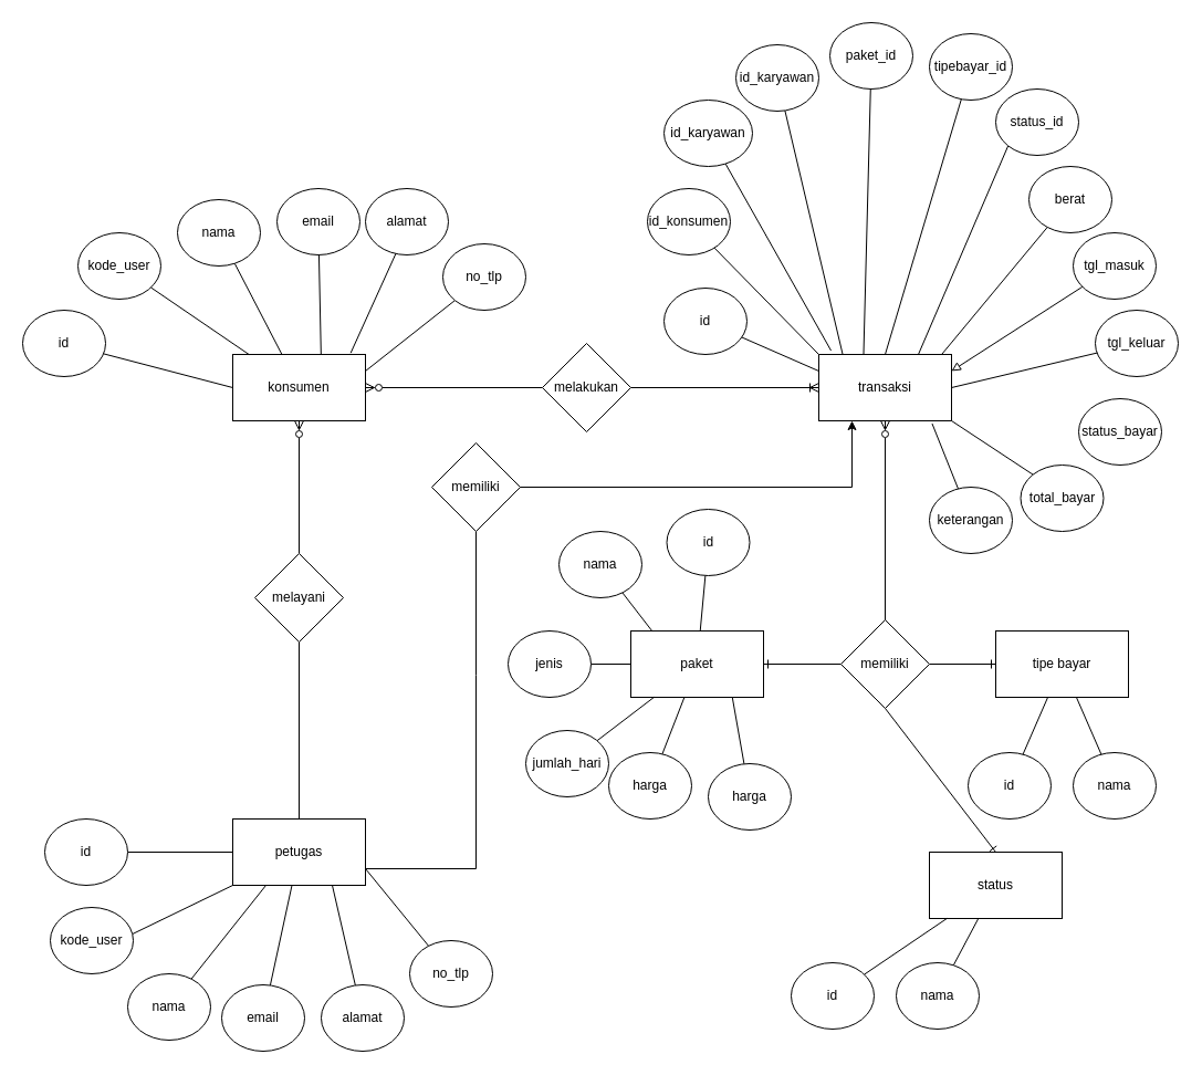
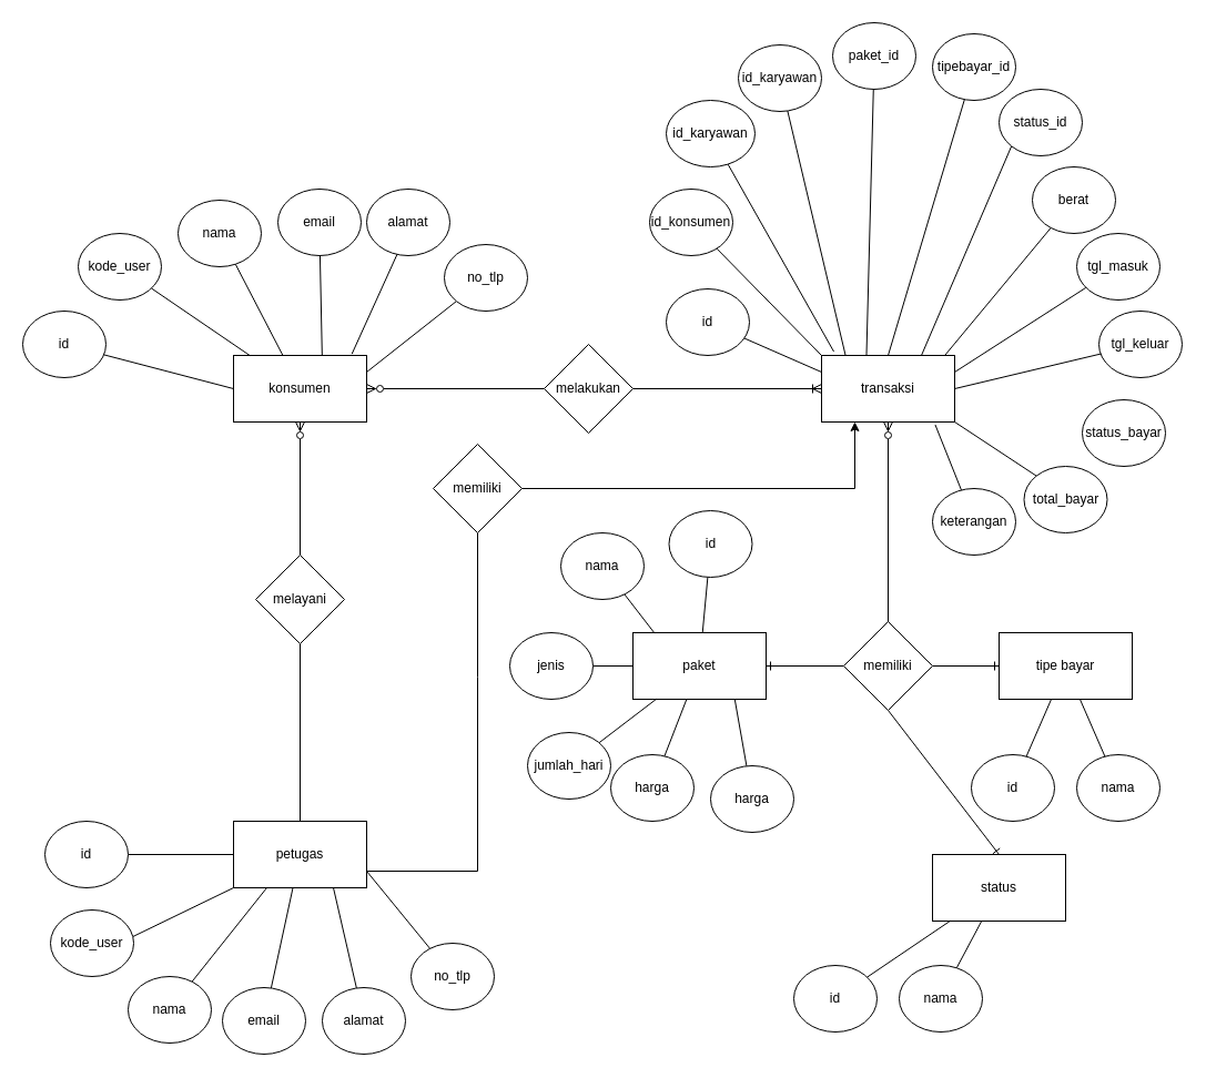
  <mxCell id="0" />
  <mxCell id="1" parent="0" />
  <mxCell id="2" style="edgeStyle=none;rounded=0;orthogonalLoop=1;jettySize=auto;html=1;entryX=0.333;entryY=0.333;entryDx=0;entryDy=0;entryPerimeter=0;endArrow=none;endFill=0;" parent="1" source="74" target="11" edge="1"><mxGeometry relative="1" as="geometry" /></mxCell>
  <mxCell id="3" style="edgeStyle=none;rounded=0;orthogonalLoop=1;jettySize=auto;html=1;entryX=0.75;entryY=0.833;entryDx=0;entryDy=0;entryPerimeter=0;endArrow=none;endFill=0;" parent="1" source="56" target="18" edge="1"><mxGeometry relative="1" as="geometry" /></mxCell>
  <mxCell id="4" style="edgeStyle=none;rounded=0;orthogonalLoop=1;jettySize=auto;html=1;endArrow=none;endFill=0;entryX=0.667;entryY=0.167;entryDx=0;entryDy=0;entryPerimeter=0;" parent="1" source="27" target="9" edge="1"><mxGeometry relative="1" as="geometry"><mxPoint x="288" y="310" as="targetPoint" /></mxGeometry></mxCell>
  <mxCell id="5" style="edgeStyle=orthogonalEdgeStyle;rounded=0;orthogonalLoop=1;jettySize=auto;html=1;endArrow=none;endFill=0;startArrow=ERzeroToMany;startFill=0;" parent="1" source="9" target="15" edge="1"><mxGeometry relative="1" as="geometry" /></mxCell>
  <mxCell id="6" style="edgeStyle=orthogonalEdgeStyle;rounded=0;orthogonalLoop=1;jettySize=auto;html=1;exitX=0.5;exitY=1;exitDx=0;exitDy=0;entryX=0.5;entryY=0;entryDx=0;entryDy=0;startArrow=none;startFill=0;endArrow=none;endFill=0;" parent="1" source="25" target="13" edge="1"><mxGeometry relative="1" as="geometry" /></mxCell>
  <mxCell id="7" style="rounded=0;orthogonalLoop=1;jettySize=auto;html=1;endArrow=none;endFill=0;" parent="1" source="9" target="26" edge="1"><mxGeometry relative="1" as="geometry" /></mxCell>
  <mxCell id="8" style="edgeStyle=none;rounded=0;orthogonalLoop=1;jettySize=auto;html=1;endArrow=none;endFill=0;exitX=0;exitY=0.5;exitDx=0;exitDy=0;" parent="1" source="9" target="30" edge="1"><mxGeometry relative="1" as="geometry"><mxPoint x="200" y="340" as="sourcePoint" /></mxGeometry></mxCell>
  <mxCell id="9" value="konsumen" style="rounded=0;whiteSpace=wrap;html=1;" parent="1" vertex="1"><mxGeometry x="210" y="320" width="120" height="60" as="geometry" /></mxCell>
  <mxCell id="10" style="rounded=0;orthogonalLoop=1;jettySize=auto;html=1;exitX=0.5;exitY=1;exitDx=0;exitDy=0;startArrow=ERzeroToMany;startFill=0;endArrow=none;endFill=0;" parent="1" source="11" edge="1"><mxGeometry relative="1" as="geometry"><mxPoint x="800" y="580" as="targetPoint" /></mxGeometry></mxCell>
  <mxCell id="11" value="transaksi" style="rounded=0;whiteSpace=wrap;html=1;" parent="1" vertex="1"><mxGeometry x="740" y="320" width="120" height="60" as="geometry" /></mxCell>
  <mxCell id="12" style="rounded=0;orthogonalLoop=1;jettySize=auto;html=1;entryX=0.25;entryY=1;entryDx=0;entryDy=0;exitX=1;exitY=0.75;exitDx=0;exitDy=0;startArrow=none;" parent="1" source="92" target="11" edge="1"><mxGeometry relative="1" as="geometry"><mxPoint x="770" y="430" as="targetPoint" /><mxPoint x="330" y="780" as="sourcePoint" /><Array as="points"><mxPoint x="430" y="440" /><mxPoint x="770" y="440" /></Array></mxGeometry></mxCell>
  <mxCell id="13" value="petugas" style="rounded=0;whiteSpace=wrap;html=1;" parent="1" vertex="1"><mxGeometry x="210" y="740" width="120" height="60" as="geometry" /></mxCell>
  <mxCell id="14" style="edgeStyle=orthogonalEdgeStyle;rounded=0;orthogonalLoop=1;jettySize=auto;html=1;exitX=1;exitY=0.5;exitDx=0;exitDy=0;endArrow=ERoneToMany;endFill=0;" parent="1" source="15" target="11" edge="1"><mxGeometry relative="1" as="geometry" /></mxCell>
  <mxCell id="15" value="melakukan" style="rhombus;whiteSpace=wrap;html=1;" parent="1" vertex="1"><mxGeometry x="490" y="310" width="80" height="80" as="geometry" /></mxCell>
  <mxCell id="16" style="rounded=0;orthogonalLoop=1;jettySize=auto;html=1;startArrow=none;startFill=0;endArrow=ERone;endFill=0;" parent="1" source="23" target="18" edge="1"><mxGeometry relative="1" as="geometry" /></mxCell>
  <mxCell id="17" style="edgeStyle=none;rounded=0;orthogonalLoop=1;jettySize=auto;html=1;endArrow=none;endFill=0;" parent="1" source="18" target="55" edge="1"><mxGeometry relative="1" as="geometry" /></mxCell>
  <mxCell id="18" value="paket" style="rounded=0;whiteSpace=wrap;html=1;" parent="1" vertex="1"><mxGeometry x="570" y="570" width="120" height="60" as="geometry" /></mxCell>
  <mxCell id="19" value="tipe bayar" style="rounded=0;whiteSpace=wrap;html=1;" parent="1" vertex="1"><mxGeometry x="900" y="570" width="120" height="60" as="geometry" /></mxCell>
  <mxCell id="20" value="status" style="rounded=0;whiteSpace=wrap;html=1;" parent="1" vertex="1"><mxGeometry x="840" y="770" width="120" height="60" as="geometry" /></mxCell>
  <mxCell id="21" style="rounded=0;orthogonalLoop=1;jettySize=auto;html=1;startArrow=ERone;startFill=0;endArrow=none;endFill=0;entryX=1;entryY=0.5;entryDx=0;entryDy=0;" parent="1" source="19" target="23" edge="1"><mxGeometry relative="1" as="geometry" /></mxCell>
  <mxCell id="22" style="rounded=0;orthogonalLoop=1;jettySize=auto;html=1;exitX=0.5;exitY=0;exitDx=0;exitDy=0;entryX=0.5;entryY=1;entryDx=0;entryDy=0;startArrow=ERone;startFill=0;endArrow=none;endFill=0;" parent="1" source="20" target="23" edge="1"><mxGeometry relative="1" as="geometry" /></mxCell>
  <mxCell id="23" value="memiliki" style="rhombus;whiteSpace=wrap;html=1;" parent="1" vertex="1"><mxGeometry x="760" y="560" width="80" height="80" as="geometry" /></mxCell>
  <mxCell id="24" value="" style="edgeStyle=orthogonalEdgeStyle;rounded=0;orthogonalLoop=1;jettySize=auto;html=1;exitX=0.5;exitY=1;exitDx=0;exitDy=0;entryX=0.5;entryY=0;entryDx=0;entryDy=0;startArrow=ERzeroToMany;startFill=0;endArrow=none;endFill=0;" parent="1" source="9" target="25" edge="1"><mxGeometry relative="1" as="geometry"><mxPoint x="270" y="380" as="sourcePoint" /><mxPoint x="270" y="740" as="targetPoint" /></mxGeometry></mxCell>
  <mxCell id="25" value="melayani" style="rhombus;whiteSpace=wrap;html=1;" parent="1" vertex="1"><mxGeometry x="230" y="500" width="80" height="80" as="geometry" /></mxCell>
  <mxCell id="26" value="nama" style="ellipse;whiteSpace=wrap;html=1;" parent="1" vertex="1"><mxGeometry x="160" y="180" width="75" height="60" as="geometry" /></mxCell>
  <mxCell id="27" value="email" style="ellipse;whiteSpace=wrap;html=1;" parent="1" vertex="1"><mxGeometry x="250" width="75" height="60" as="geometry" y="170" /></mxCell>
  <mxCell id="28" style="edgeStyle=none;rounded=0;orthogonalLoop=1;jettySize=auto;html=1;endArrow=none;endFill=0;entryX=0.122;entryY=0;entryDx=0;entryDy=0;entryPerimeter=0;" parent="1" source="29" target="9" edge="1"><mxGeometry relative="1" as="geometry"><mxPoint x="220" y="310" as="targetPoint" /></mxGeometry></mxCell>
  <mxCell id="29" value="kode_user" style="ellipse;whiteSpace=wrap;html=1;" parent="1" vertex="1"><mxGeometry x="70" y="210" width="75" height="60" as="geometry" /></mxCell>
  <mxCell id="30" value="id" style="ellipse;whiteSpace=wrap;html=1;" parent="1" vertex="1"><mxGeometry x="20" y="280" width="75" height="60" as="geometry" /></mxCell>
  <mxCell id="31" style="edgeStyle=none;rounded=0;orthogonalLoop=1;jettySize=auto;html=1;entryX=0.889;entryY=-0.022;entryDx=0;entryDy=0;endArrow=none;endFill=0;exitX=0.369;exitY=0.972;exitDx=0;exitDy=0;exitPerimeter=0;entryPerimeter=0;" parent="1" source="32" target="9" edge="1"><mxGeometry relative="1" as="geometry"><mxPoint x="400" y="260" as="sourcePoint" /></mxGeometry></mxCell>
  <mxCell id="32" value="alamat" style="ellipse;whiteSpace=wrap;html=1;" parent="1" vertex="1"><mxGeometry x="330" width="75" height="60" as="geometry" y="170" /></mxCell>
  <mxCell id="33" style="edgeStyle=none;rounded=0;orthogonalLoop=1;jettySize=auto;html=1;entryX=1;entryY=0.25;entryDx=0;entryDy=0;endArrow=none;endFill=0;" parent="1" source="34" target="9" edge="1"><mxGeometry relative="1" as="geometry" /></mxCell>
  <mxCell id="34" value="no_tlp" style="ellipse;whiteSpace=wrap;html=1;" parent="1" vertex="1"><mxGeometry x="400" y="220" width="75" height="60" as="geometry" /></mxCell>
  <mxCell id="35" style="edgeStyle=none;rounded=0;orthogonalLoop=1;jettySize=auto;html=1;entryX=0;entryY=0.5;entryDx=0;entryDy=0;endArrow=none;endFill=0;" parent="1" source="36" target="13" edge="1"><mxGeometry relative="1" as="geometry" /></mxCell>
  <mxCell id="36" value="id" style="ellipse;whiteSpace=wrap;html=1;" parent="1" vertex="1"><mxGeometry x="40" y="740" width="75" height="60" as="geometry" /></mxCell>
  <mxCell id="37" style="edgeStyle=none;rounded=0;orthogonalLoop=1;jettySize=auto;html=1;entryX=0;entryY=1;entryDx=0;entryDy=0;endArrow=none;endFill=0;exitX=0.991;exitY=0.4;exitDx=0;exitDy=0;exitPerimeter=0;" parent="1" source="38" target="13" edge="1"><mxGeometry relative="1" as="geometry" /></mxCell>
  <mxCell id="38" value="kode_user" style="ellipse;whiteSpace=wrap;html=1;" parent="1" vertex="1"><mxGeometry x="45" y="820" width="75" height="60" as="geometry" /></mxCell>
  <mxCell id="39" style="edgeStyle=none;rounded=0;orthogonalLoop=1;jettySize=auto;html=1;entryX=0.25;entryY=1;entryDx=0;entryDy=0;endArrow=none;endFill=0;" parent="1" source="40" target="13" edge="1"><mxGeometry relative="1" as="geometry" /></mxCell>
  <mxCell id="40" value="nama" style="ellipse;whiteSpace=wrap;html=1;" parent="1" vertex="1"><mxGeometry x="115" y="880" width="75" height="60" as="geometry" /></mxCell>
  <mxCell id="41" style="edgeStyle=none;rounded=0;orthogonalLoop=1;jettySize=auto;html=1;endArrow=none;endFill=0;" parent="1" source="42" target="13" edge="1"><mxGeometry relative="1" as="geometry" /></mxCell>
  <mxCell id="42" value="email" style="ellipse;whiteSpace=wrap;html=1;" parent="1" vertex="1"><mxGeometry x="200" y="890" width="75" height="60" as="geometry" /></mxCell>
  <mxCell id="43" style="edgeStyle=none;rounded=0;orthogonalLoop=1;jettySize=auto;html=1;entryX=0.75;entryY=1;entryDx=0;entryDy=0;endArrow=none;endFill=0;" parent="1" source="44" target="13" edge="1"><mxGeometry relative="1" as="geometry" /></mxCell>
  <mxCell id="44" value="alamat" style="ellipse;whiteSpace=wrap;html=1;" parent="1" vertex="1"><mxGeometry x="290" y="890" width="75" height="60" as="geometry" /></mxCell>
  <mxCell id="45" style="edgeStyle=none;rounded=0;orthogonalLoop=1;jettySize=auto;html=1;entryX=1;entryY=0.75;entryDx=0;entryDy=0;endArrow=none;endFill=0;" parent="1" source="46" target="13" edge="1"><mxGeometry relative="1" as="geometry" /></mxCell>
  <mxCell id="46" value="no_tlp" style="ellipse;whiteSpace=wrap;html=1;" parent="1" vertex="1"><mxGeometry x="370" y="850" width="75" height="60" as="geometry" /></mxCell>
  <mxCell id="47" style="edgeStyle=none;rounded=0;orthogonalLoop=1;jettySize=auto;html=1;endArrow=none;endFill=0;" parent="1" source="48" target="18" edge="1"><mxGeometry relative="1" as="geometry" /></mxCell>
  <mxCell id="48" value="id" style="ellipse;whiteSpace=wrap;html=1;" parent="1" vertex="1"><mxGeometry x="602.5" y="460" width="75" height="60" as="geometry" /></mxCell>
  <mxCell id="49" style="edgeStyle=none;rounded=0;orthogonalLoop=1;jettySize=auto;html=1;entryX=0.163;entryY=0.009;entryDx=0;entryDy=0;entryPerimeter=0;endArrow=none;endFill=0;" parent="1" source="50" target="18" edge="1"><mxGeometry relative="1" as="geometry" /></mxCell>
  <mxCell id="50" value="nama" style="ellipse;whiteSpace=wrap;html=1;" parent="1" vertex="1"><mxGeometry x="505" y="480" width="75" height="60" as="geometry" /></mxCell>
  <mxCell id="51" style="edgeStyle=none;rounded=0;orthogonalLoop=1;jettySize=auto;html=1;endArrow=none;endFill=0;" parent="1" source="52" target="18" edge="1"><mxGeometry relative="1" as="geometry" /></mxCell>
  <mxCell id="52" value="jenis" style="ellipse;whiteSpace=wrap;html=1;" parent="1" vertex="1"><mxGeometry x="459" y="570" width="75" height="60" as="geometry" /></mxCell>
  <mxCell id="53" style="edgeStyle=none;rounded=0;orthogonalLoop=1;jettySize=auto;html=1;endArrow=none;endFill=0;" parent="1" source="54" target="18" edge="1"><mxGeometry relative="1" as="geometry" /></mxCell>
  <mxCell id="54" value="jumlah_hari" style="ellipse;whiteSpace=wrap;html=1;" parent="1" vertex="1"><mxGeometry x="475" y="660" width="75" height="60" as="geometry" /></mxCell>
  <mxCell id="55" value="harga" style="ellipse;whiteSpace=wrap;html=1;" parent="1" vertex="1"><mxGeometry x="550" y="680" width="75" height="60" as="geometry" /></mxCell>
  <mxCell id="56" value="harga" style="ellipse;whiteSpace=wrap;html=1;" parent="1" vertex="1"><mxGeometry x="640" y="690" width="75" height="60" as="geometry" /></mxCell>
  <mxCell id="57" style="edgeStyle=none;rounded=0;orthogonalLoop=1;jettySize=auto;html=1;endArrow=none;endFill=0;" parent="1" source="58" target="20" edge="1"><mxGeometry relative="1" as="geometry" /></mxCell>
  <mxCell id="58" value="id" style="ellipse;whiteSpace=wrap;html=1;" parent="1" vertex="1"><mxGeometry x="715" y="870" width="75" height="60" as="geometry" /></mxCell>
  <mxCell id="59" style="edgeStyle=none;rounded=0;orthogonalLoop=1;jettySize=auto;html=1;endArrow=none;endFill=0;" parent="1" source="60" target="20" edge="1"><mxGeometry relative="1" as="geometry" /></mxCell>
  <mxCell id="60" value="nama" style="ellipse;whiteSpace=wrap;html=1;" parent="1" vertex="1"><mxGeometry x="810" y="870" width="75" height="60" as="geometry" /></mxCell>
  <mxCell id="61" style="edgeStyle=none;rounded=0;orthogonalLoop=1;jettySize=auto;html=1;endArrow=none;endFill=0;" parent="1" source="62" target="19" edge="1"><mxGeometry relative="1" as="geometry" /></mxCell>
  <mxCell id="62" value="nama" style="ellipse;whiteSpace=wrap;html=1;" parent="1" vertex="1"><mxGeometry x="970" y="680" width="75" height="60" as="geometry" /></mxCell>
  <mxCell id="63" style="edgeStyle=none;rounded=0;orthogonalLoop=1;jettySize=auto;html=1;endArrow=none;endFill=0;" parent="1" source="64" target="19" edge="1"><mxGeometry relative="1" as="geometry" /></mxCell>
  <mxCell id="64" value="id" style="ellipse;whiteSpace=wrap;html=1;" parent="1" vertex="1"><mxGeometry x="875" y="680" width="75" height="60" as="geometry" /></mxCell>
  <mxCell id="65" style="edgeStyle=none;rounded=0;orthogonalLoop=1;jettySize=auto;html=1;entryX=0;entryY=0.25;entryDx=0;entryDy=0;endArrow=none;endFill=0;" parent="1" source="66" target="11" edge="1"><mxGeometry relative="1" as="geometry" /></mxCell>
  <mxCell id="66" value="id" style="ellipse;whiteSpace=wrap;html=1;" parent="1" vertex="1"><mxGeometry x="600" y="260" width="75" height="60" as="geometry" /></mxCell>
  <mxCell id="67" style="edgeStyle=none;rounded=0;orthogonalLoop=1;jettySize=auto;html=1;entryX=1;entryY=0.25;entryDx=0;entryDy=0;endArrow=none;endFill=0;" parent="1" source="13" target="13" edge="1"><mxGeometry relative="1" as="geometry" /></mxCell>
  <mxCell id="68" style="edgeStyle=none;rounded=0;orthogonalLoop=1;jettySize=auto;html=1;entryX=0;entryY=0;entryDx=0;entryDy=0;endArrow=none;endFill=0;" parent="1" source="69" target="11" edge="1"><mxGeometry relative="1" as="geometry" /></mxCell>
  <mxCell id="69" value="id_konsumen" style="ellipse;whiteSpace=wrap;html=1;" parent="1" vertex="1"><mxGeometry x="585" width="75" height="60" as="geometry" y="170" /></mxCell>
  <mxCell id="70" style="edgeStyle=none;rounded=0;orthogonalLoop=1;jettySize=auto;html=1;entryX=0.092;entryY=-0.058;entryDx=0;entryDy=0;entryPerimeter=0;endArrow=none;endFill=0;" parent="1" source="71" target="11" edge="1"><mxGeometry relative="1" as="geometry" /></mxCell>
  <mxCell id="71" value="id_karyawan" style="ellipse;whiteSpace=wrap;html=1;" parent="1" vertex="1"><mxGeometry x="600" y="90" width="80" height="60" as="geometry" /></mxCell>
  <mxCell id="72" style="edgeStyle=none;rounded=0;orthogonalLoop=1;jettySize=auto;html=1;entryX=0.179;entryY=-0.008;entryDx=0;entryDy=0;entryPerimeter=0;endArrow=none;endFill=0;" parent="1" source="73" target="11" edge="1"><mxGeometry relative="1" as="geometry" /></mxCell>
  <mxCell id="73" value="id_karyawan" style="ellipse;whiteSpace=wrap;html=1;" parent="1" vertex="1"><mxGeometry x="665" y="40" width="75" height="60" as="geometry" /></mxCell>
  <mxCell id="74" value="paket_id" style="ellipse;whiteSpace=wrap;html=1;" parent="1" vertex="1"><mxGeometry x="750" y="20" width="75" height="60" as="geometry" /></mxCell>
  <mxCell id="75" style="edgeStyle=none;rounded=0;orthogonalLoop=1;jettySize=auto;html=1;endArrow=none;endFill=0;" parent="1" source="76" edge="1"><mxGeometry relative="1" as="geometry"><mxPoint x="800" y="320" as="targetPoint" /></mxGeometry></mxCell>
  <mxCell id="76" value="tipebayar_id" style="ellipse;whiteSpace=wrap;html=1;" parent="1" vertex="1"><mxGeometry x="840" y="30" width="75" height="60" as="geometry" /></mxCell>
  <mxCell id="77" style="edgeStyle=none;rounded=0;orthogonalLoop=1;jettySize=auto;html=1;exitX=0;exitY=1;exitDx=0;exitDy=0;entryX=0.75;entryY=0;entryDx=0;entryDy=0;endArrow=none;endFill=0;" parent="1" source="78" target="11" edge="1"><mxGeometry relative="1" as="geometry" /></mxCell>
  <mxCell id="78" value="status_id" style="ellipse;whiteSpace=wrap;html=1;" parent="1" vertex="1"><mxGeometry x="900" y="80" width="75" height="60" as="geometry" /></mxCell>
  <mxCell id="79" style="edgeStyle=none;rounded=0;orthogonalLoop=1;jettySize=auto;html=1;entryX=0.929;entryY=-0.008;entryDx=0;entryDy=0;entryPerimeter=0;endArrow=none;endFill=0;" parent="1" source="80" target="11" edge="1"><mxGeometry relative="1" as="geometry" /></mxCell>
  <mxCell id="80" value="berat" style="ellipse;whiteSpace=wrap;html=1;" parent="1" vertex="1"><mxGeometry x="930" y="150" width="75" height="60" as="geometry" /></mxCell>
- <mxCell id="81" style="edgeStyle=none;rounded=0;orthogonalLoop=1;jettySize=auto;html=1;entryX=1;entryY=0.25;entryDx=0;entryDy=0;endArrow=block;endFill=0;" parent="1" source="82" target="11" edge="1"><mxGeometry relative="1" as="geometry" /></mxCell>
+ <mxCell id="81" style="edgeStyle=none;rounded=0;orthogonalLoop=1;jettySize=auto;html=1;entryX=1;entryY=0.25;entryDx=0;entryDy=0;endArrow=none;endFill=0;" parent="1" source="82" target="11" edge="1"><mxGeometry relative="1" as="geometry" /></mxCell>
  <mxCell id="82" value="tgl_masuk" style="ellipse;whiteSpace=wrap;html=1;" parent="1" vertex="1"><mxGeometry x="970" y="210" width="75" height="60" as="geometry" /></mxCell>
  <mxCell id="83" style="edgeStyle=none;rounded=0;orthogonalLoop=1;jettySize=auto;html=1;entryX=1;entryY=0.5;entryDx=0;entryDy=0;endArrow=none;endFill=0;" parent="1" source="84" target="11" edge="1"><mxGeometry relative="1" as="geometry" /></mxCell>
  <mxCell id="84" value="tgl_keluar" style="ellipse;whiteSpace=wrap;html=1;" parent="1" vertex="1"><mxGeometry x="990" y="280" width="75" height="60" as="geometry" /></mxCell>
  <mxCell id="85" value="status_bayar" style="ellipse;whiteSpace=wrap;html=1;" parent="1" vertex="1"><mxGeometry x="975" y="360" width="75" height="60" as="geometry" /></mxCell>
  <mxCell id="86" style="edgeStyle=none;rounded=0;orthogonalLoop=1;jettySize=auto;html=1;exitX=0;exitY=0;exitDx=0;exitDy=0;entryX=1;entryY=1;entryDx=0;entryDy=0;endArrow=none;endFill=0;" parent="1" source="87" target="11" edge="1"><mxGeometry relative="1" as="geometry" /></mxCell>
  <mxCell id="87" value="total_bayar" style="ellipse;whiteSpace=wrap;html=1;" parent="1" vertex="1"><mxGeometry x="922.5" y="420" width="75" height="60" as="geometry" /></mxCell>
  <mxCell id="88" style="edgeStyle=none;rounded=0;orthogonalLoop=1;jettySize=auto;html=1;entryX=0.854;entryY=1.042;entryDx=0;entryDy=0;entryPerimeter=0;endArrow=none;endFill=0;" parent="1" source="89" target="11" edge="1"><mxGeometry relative="1" as="geometry" /></mxCell>
  <mxCell id="89" value="keterangan" style="ellipse;whiteSpace=wrap;html=1;" parent="1" vertex="1"><mxGeometry x="840" y="440" width="75" height="60" as="geometry" /></mxCell>
  <mxCell id="90" style="edgeStyle=none;rounded=0;orthogonalLoop=1;jettySize=auto;html=1;entryX=1;entryY=0.25;entryDx=0;entryDy=0;endArrow=none;endFill=0;" parent="1" source="13" target="13" edge="1"><mxGeometry relative="1" as="geometry" /></mxCell>
  <mxCell id="91" value="" style="rounded=0;orthogonalLoop=1;jettySize=auto;html=1;exitX=1;exitY=0.75;exitDx=0;exitDy=0;endArrow=none;" parent="1" source="13" edge="1"><mxGeometry relative="1" as="geometry"><mxPoint x="430" y="480" as="targetPoint" /><mxPoint x="330" y="785" as="sourcePoint" /><Array as="points"><mxPoint x="430" y="785" /><mxPoint x="430" y="610" /></Array></mxGeometry></mxCell>
  <mxCell id="92" value="memiliki" style="rhombus;whiteSpace=wrap;html=1;" parent="1" vertex="1"><mxGeometry x="390" y="400" width="80" height="80" as="geometry" /></mxCell>
